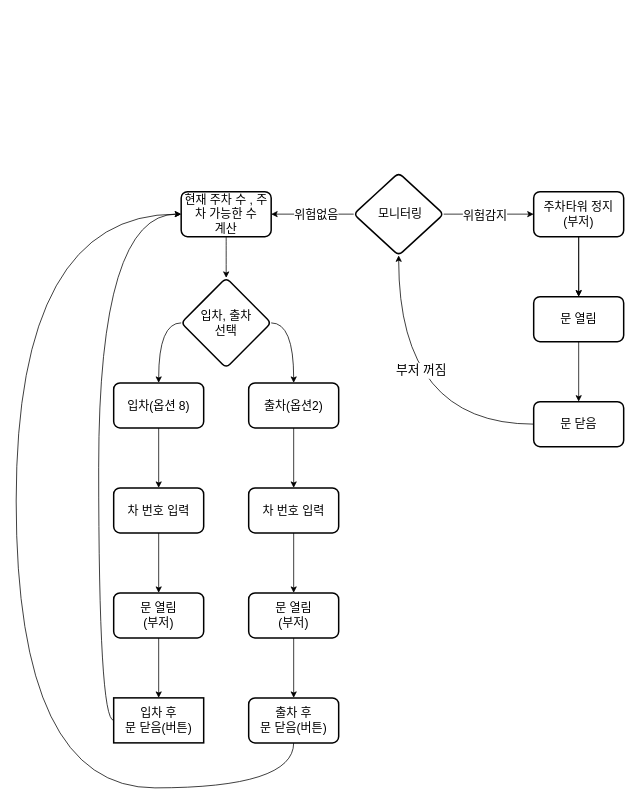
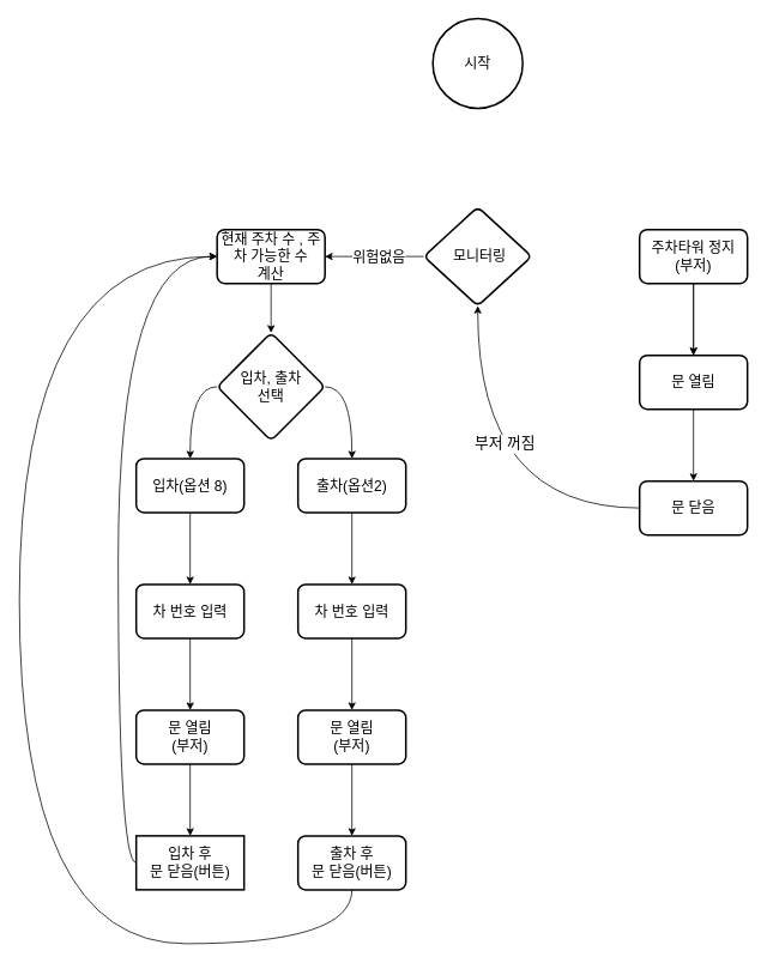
  <mxCell id="0" />
  <mxCell id="1" parent="0" />
  <mxCell id="2" value="" style="edgeStyle=orthogonalEdgeStyle;rounded=0;orthogonalLoop=1;jettySize=auto;html=1;exitX=1;exitY=0.5;exitDx=0;exitDy=0;curved=1;fontSize=16;" edge="1" parent="1" source="26" target="6"><mxGeometry relative="1" as="geometry"><mxPoint x="360.91" y="430" as="sourcePoint" /></mxGeometry></mxCell>
  <mxCell id="3" style="edgeStyle=orthogonalEdgeStyle;rounded=0;orthogonalLoop=1;jettySize=auto;html=1;exitX=0;exitY=0.5;exitDx=0;exitDy=0;curved=1;fontSize=16;" edge="1" parent="1" source="26" target="8"><mxGeometry relative="1" as="geometry"><mxPoint x="250.91" y="420" as="sourcePoint" /></mxGeometry></mxCell>
+ <mxCell id="4" value="시작" style="strokeWidth=2;html=1;shape=mxgraph.flowchart.start_2;whiteSpace=wrap;fontSize=16;" vertex="1" parent="1"><mxGeometry x="480.91" y="20" width="100" height="100" as="geometry" /></mxCell>
  <mxCell id="5" value="" style="edgeStyle=orthogonalEdgeStyle;rounded=0;orthogonalLoop=1;jettySize=auto;html=1;fontSize=16;" edge="1" parent="1" source="6" target="16"><mxGeometry relative="1" as="geometry" /></mxCell>
  <mxCell id="6" value="출차(옵션2)" style="whiteSpace=wrap;html=1;rounded=1;arcSize=14;strokeWidth=2;fontSize=16;" vertex="1" parent="1"><mxGeometry x="330.91" y="510" width="120" height="60" as="geometry" /></mxCell>
  <mxCell id="7" value="" style="edgeStyle=orthogonalEdgeStyle;rounded=0;orthogonalLoop=1;jettySize=auto;html=1;fontSize=16;" edge="1" parent="1" source="8" target="10"><mxGeometry relative="1" as="geometry" /></mxCell>
  <mxCell id="8" value="입차(옵션 8)" style="whiteSpace=wrap;html=1;rounded=1;arcSize=14;strokeWidth=2;fontSize=16;" vertex="1" parent="1"><mxGeometry x="150.91" y="510" width="120" height="60" as="geometry" /></mxCell>
  <mxCell id="9" value="" style="edgeStyle=orthogonalEdgeStyle;rounded=0;orthogonalLoop=1;jettySize=auto;html=1;fontSize=16;" edge="1" parent="1" source="10" target="12"><mxGeometry relative="1" as="geometry" /></mxCell>
  <mxCell id="10" value="차 번호 입력" style="whiteSpace=wrap;html=1;rounded=1;arcSize=14;strokeWidth=2;fontSize=16;" vertex="1" parent="1"><mxGeometry x="150.91" y="650" width="120" height="60" as="geometry" /></mxCell>
  <mxCell id="11" value="" style="edgeStyle=orthogonalEdgeStyle;rounded=0;orthogonalLoop=1;jettySize=auto;html=1;fontSize=16;" edge="1" parent="1" source="12" target="14"><mxGeometry relative="1" as="geometry" /></mxCell>
  <mxCell id="12" value="문 열림&lt;br style=&quot;font-size: 16px;&quot;&gt;(부저)" style="whiteSpace=wrap;html=1;rounded=1;arcSize=14;strokeWidth=2;fontSize=16;" vertex="1" parent="1"><mxGeometry x="150.91" y="790" width="120" height="60" as="geometry" /></mxCell>
  <mxCell id="13" style="edgeStyle=orthogonalEdgeStyle;rounded=0;orthogonalLoop=1;jettySize=auto;html=1;exitX=0;exitY=0.5;exitDx=0;exitDy=0;entryX=0;entryY=0.5;entryDx=0;entryDy=0;curved=1;" edge="1" parent="1" source="14" target="28"><mxGeometry relative="1" as="geometry" /></mxCell>
  <mxCell id="14" value="입차 후&lt;br style=&quot;font-size: 16px;&quot;&gt;문 닫음(버튼)" style="whiteSpace=wrap;html=1;arcSize=14;strokeWidth=2;fontSize=16;rounded=0;" vertex="1" parent="1"><mxGeometry x="150.91" y="930" width="120" height="60" as="geometry" /></mxCell>
  <mxCell id="15" value="" style="edgeStyle=orthogonalEdgeStyle;rounded=0;orthogonalLoop=1;jettySize=auto;html=1;fontSize=16;" edge="1" parent="1" source="16" target="18"><mxGeometry relative="1" as="geometry" /></mxCell>
  <mxCell id="16" value="차 번호 입력" style="whiteSpace=wrap;html=1;rounded=1;arcSize=14;strokeWidth=2;fontSize=16;" vertex="1" parent="1"><mxGeometry x="330.91" y="650" width="120" height="60" as="geometry" /></mxCell>
  <mxCell id="17" value="" style="edgeStyle=orthogonalEdgeStyle;rounded=0;orthogonalLoop=1;jettySize=auto;html=1;fontSize=16;" edge="1" parent="1" source="18" target="20"><mxGeometry relative="1" as="geometry" /></mxCell>
  <mxCell id="18" value="문 열림&lt;br style=&quot;font-size: 16px;&quot;&gt;(부저)" style="whiteSpace=wrap;html=1;rounded=1;arcSize=14;strokeWidth=2;fontSize=16;" vertex="1" parent="1"><mxGeometry x="330.91" y="790" width="120" height="60" as="geometry" /></mxCell>
  <mxCell id="19" style="edgeStyle=orthogonalEdgeStyle;rounded=0;orthogonalLoop=1;jettySize=auto;html=1;entryX=0;entryY=0.5;entryDx=0;entryDy=0;curved=1;exitX=0.5;exitY=1;exitDx=0;exitDy=0;" edge="1" parent="1" source="20" target="28"><mxGeometry relative="1" as="geometry"><mxPoint x="130.91" y="1170" as="targetPoint" /><Array as="points"><mxPoint x="390.91" y="1050" /><mxPoint x="20.91" y="1050" /><mxPoint x="20.91" y="285" /></Array></mxGeometry></mxCell>
  <mxCell id="20" value="출차 후&lt;br style=&quot;font-size: 16px;&quot;&gt;문 닫음(버튼)" style="whiteSpace=wrap;html=1;rounded=1;arcSize=14;strokeWidth=2;fontSize=16;" vertex="1" parent="1"><mxGeometry x="330.91" y="930" width="120" height="60" as="geometry" /></mxCell>
  <mxCell id="21" value="" style="edgeStyle=orthogonalEdgeStyle;rounded=0;orthogonalLoop=1;jettySize=auto;html=1;fontSize=16;" edge="1" parent="1" source="25" target="28"><mxGeometry relative="1" as="geometry" /></mxCell>
  <mxCell id="22" value="위험없음" style="edgeLabel;html=1;align=center;verticalAlign=middle;resizable=0;points=[];fontSize=16;" vertex="1" connectable="0" parent="21"><mxGeometry x="-0.225" y="-1" relative="1" as="geometry"><mxPoint x="-7" y="1" as="offset" /></mxGeometry></mxCell>
- <mxCell id="23" value="" style="edgeStyle=orthogonalEdgeStyle;rounded=0;orthogonalLoop=1;jettySize=auto;html=1;fontSize=16;exitX=1;exitY=0.5;exitDx=0;exitDy=0;" edge="1" parent="1" source="25" target="31"><mxGeometry relative="1" as="geometry"><mxPoint x="590.91" y="330" as="sourcePoint" /></mxGeometry></mxCell>
- <mxCell id="24" value="위험감지" style="edgeLabel;html=1;align=center;verticalAlign=middle;resizable=0;points=[];fontSize=16;fontColor=#000000;" vertex="1" connectable="0" parent="23"><mxGeometry x="-0.089" y="-1" relative="1" as="geometry"><mxPoint as="offset" /></mxGeometry></mxCell>
  <mxCell id="25" value="&amp;nbsp;모니터링" style="rhombus;whiteSpace=wrap;html=1;rounded=1;arcSize=14;strokeWidth=2;fontSize=16;" vertex="1" parent="1"><mxGeometry x="470.91" y="230" width="120" height="110" as="geometry" /></mxCell>
  <mxCell id="26" value="입차, 출차&lt;div style=&quot;font-size: 16px;&quot;&gt;선택&lt;/div&gt;" style="rhombus;whiteSpace=wrap;html=1;rounded=1;arcSize=14;strokeWidth=2;fontSize=16;" vertex="1" parent="1"><mxGeometry x="240.91" y="370" width="120" height="120" as="geometry" /></mxCell>
  <mxCell id="27" style="edgeStyle=orthogonalEdgeStyle;rounded=0;orthogonalLoop=1;jettySize=auto;html=1;entryX=0.5;entryY=0;entryDx=0;entryDy=0;curved=1;exitX=0.5;exitY=1;exitDx=0;exitDy=0;" edge="1" parent="1" source="28" target="26"><mxGeometry relative="1" as="geometry" /></mxCell>
  <mxCell id="28" value="현재 주차 수 , 주차 가능한 수&lt;div&gt;계산&lt;/div&gt;" style="whiteSpace=wrap;html=1;rounded=1;arcSize=14;strokeWidth=2;fontSize=16;" vertex="1" parent="1"><mxGeometry x="240.91" y="255" width="120" height="60" as="geometry" /></mxCell>
  <mxCell id="29" value="" style="edgeStyle=orthogonalEdgeStyle;rounded=0;orthogonalLoop=1;jettySize=auto;html=1;fontSize=16;" edge="1" parent="1" source="31" target="33"><mxGeometry relative="1" as="geometry" /></mxCell>
  <mxCell id="30" value="" style="edgeStyle=orthogonalEdgeStyle;rounded=0;orthogonalLoop=1;jettySize=auto;html=1;" edge="1" parent="1" source="31" target="33"><mxGeometry relative="1" as="geometry" /></mxCell>
  <mxCell id="31" value="주차타워 정지&lt;br&gt;(부저)" style="whiteSpace=wrap;html=1;rounded=1;arcSize=14;strokeWidth=2;fontSize=16;" vertex="1" parent="1"><mxGeometry x="710.91" y="255" width="120" height="60" as="geometry" /></mxCell>
  <mxCell id="32" value="" style="edgeStyle=orthogonalEdgeStyle;rounded=0;orthogonalLoop=1;jettySize=auto;html=1;fontSize=16;" edge="1" parent="1" source="33" target="36"><mxGeometry relative="1" as="geometry" /></mxCell>
  <mxCell id="33" value="문 열림" style="whiteSpace=wrap;html=1;rounded=1;arcSize=14;strokeWidth=2;fontSize=16;" vertex="1" parent="1"><mxGeometry x="710.91" y="395" width="120" height="60" as="geometry" /></mxCell>
  <mxCell id="34" style="edgeStyle=orthogonalEdgeStyle;rounded=0;orthogonalLoop=1;jettySize=auto;html=1;entryX=0.5;entryY=1;entryDx=0;entryDy=0;curved=1;fontSize=16;" edge="1" parent="1" source="36" target="25"><mxGeometry relative="1" as="geometry" /></mxCell>
  <mxCell id="35" value="부저 꺼짐" style="edgeLabel;html=1;align=center;verticalAlign=middle;resizable=0;points=[];fontSize=17;" vertex="1" connectable="0" parent="34"><mxGeometry x="0.568" y="-44" relative="1" as="geometry"><mxPoint x="-14" y="66" as="offset" /></mxGeometry></mxCell>
  <mxCell id="36" value="문 닫음" style="whiteSpace=wrap;html=1;rounded=1;arcSize=14;strokeWidth=2;fontSize=16;" vertex="1" parent="1"><mxGeometry x="710.91" y="535" width="120" height="60" as="geometry" /></mxCell>
